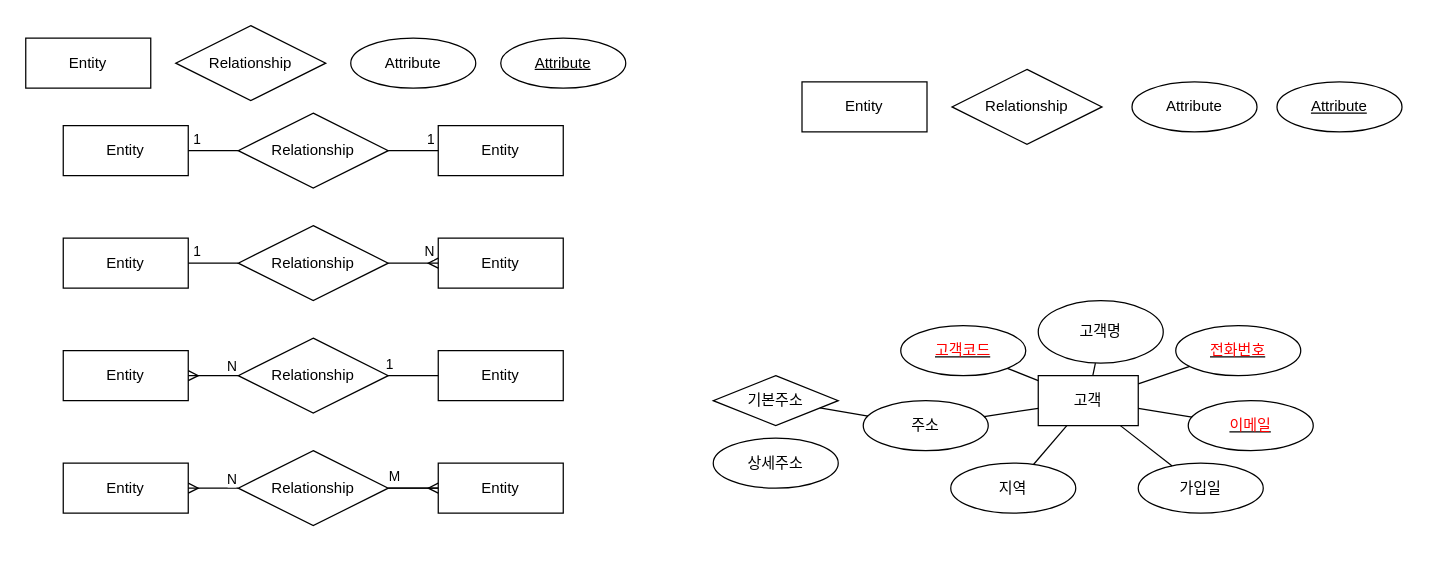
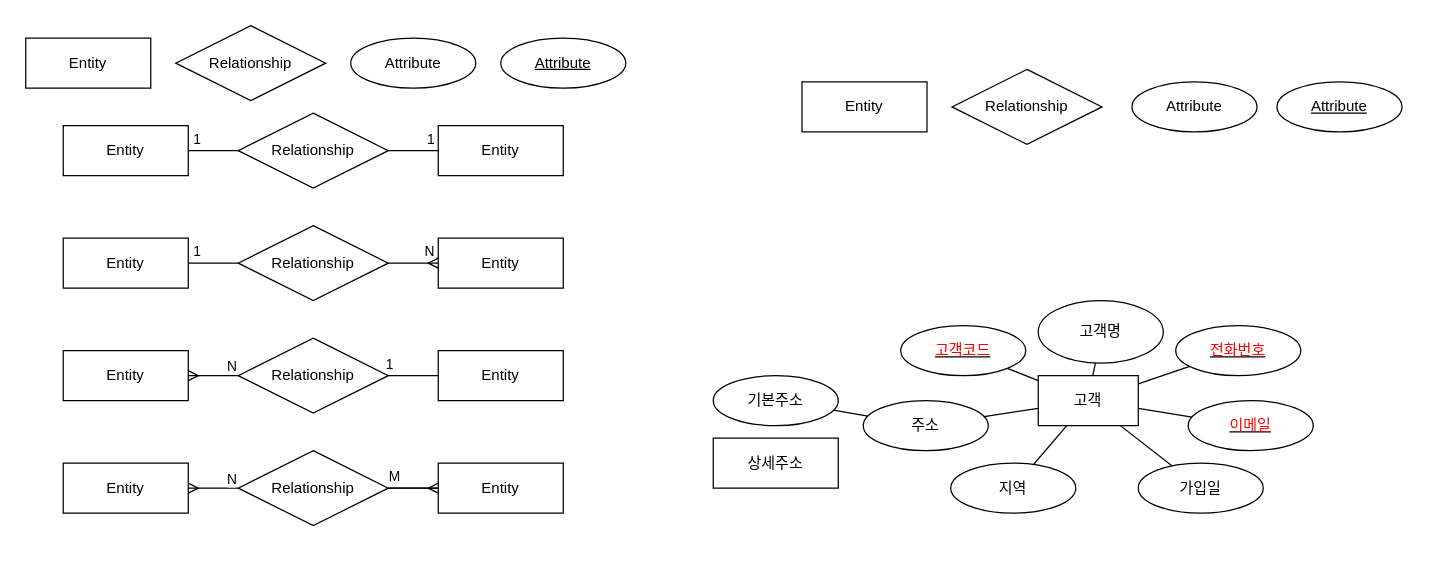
  <mxCell id="0" />
  <mxCell id="1" parent="0" />
  <mxCell id="2" value="Entity" style="whiteSpace=wrap;html=1;align=center;" vertex="1" parent="1"><mxGeometry x="20" y="30" width="100" height="40" as="geometry" /></mxCell>
  <mxCell id="3" value="Relationship" style="shape=rhombus;perimeter=rhombusPerimeter;whiteSpace=wrap;html=1;align=center;" vertex="1" parent="1"><mxGeometry x="140" y="20" width="120" height="60" as="geometry" /></mxCell>
  <mxCell id="4" value="Attribute" style="ellipse;whiteSpace=wrap;html=1;align=center;" vertex="1" parent="1"><mxGeometry x="280" y="30" width="100" height="40" as="geometry" /></mxCell>
  <mxCell id="5" value="Attribute" style="ellipse;whiteSpace=wrap;html=1;align=center;fontStyle=4;" vertex="1" parent="1"><mxGeometry x="400" y="30" width="100" height="40" as="geometry" /></mxCell>
  <mxCell id="6" value="Relationship" style="shape=rhombus;perimeter=rhombusPerimeter;whiteSpace=wrap;html=1;align=center;" vertex="1" parent="1"><mxGeometry x="190" y="360" width="120" height="60" as="geometry" /></mxCell>
  <mxCell id="7" value="Entity" style="whiteSpace=wrap;html=1;align=center;" vertex="1" parent="1"><mxGeometry x="50" y="370" width="100" height="40" as="geometry" /></mxCell>
  <mxCell id="8" value="Entity" style="whiteSpace=wrap;html=1;align=center;" vertex="1" parent="1"><mxGeometry x="350" y="370" width="100" height="40" as="geometry" /></mxCell>
  <mxCell id="9" value="" style="endArrow=none;html=1;rounded=0;" edge="1" parent="1" source="6" target="8"><mxGeometry relative="1" as="geometry"><mxPoint x="310" y="420" as="sourcePoint" /><mxPoint x="380" y="420" as="targetPoint" /></mxGeometry></mxCell>
  <mxCell id="10" value="Relationship" style="shape=rhombus;perimeter=rhombusPerimeter;whiteSpace=wrap;html=1;align=center;" vertex="1" parent="1"><mxGeometry x="190" y="90" width="120" height="60" as="geometry" /></mxCell>
  <mxCell id="11" value="Entity" style="whiteSpace=wrap;html=1;align=center;" vertex="1" parent="1"><mxGeometry x="50" y="100" width="100" height="40" as="geometry" /></mxCell>
  <mxCell id="12" value="Entity" style="whiteSpace=wrap;html=1;align=center;" vertex="1" parent="1"><mxGeometry x="350" y="100" width="100" height="40" as="geometry" /></mxCell>
  <mxCell id="13" value="" style="endArrow=none;html=1;rounded=0;" edge="1" parent="1" source="11" target="10"><mxGeometry relative="1" as="geometry"><mxPoint x="150" y="119.79" as="sourcePoint" /><mxPoint x="310" y="119.79" as="targetPoint" /></mxGeometry></mxCell>
  <mxCell id="14" value="1" style="edgeLabel;html=1;align=center;verticalAlign=middle;resizable=0;points=[];" vertex="1" connectable="0" parent="13"><mxGeometry x="-0.053" relative="1" as="geometry"><mxPoint x="-13" y="-10" as="offset" /></mxGeometry></mxCell>
  <mxCell id="15" value="" style="endArrow=none;html=1;rounded=0;" edge="1" parent="1" source="10" target="12"><mxGeometry relative="1" as="geometry"><mxPoint x="310" y="150" as="sourcePoint" /><mxPoint x="380" y="150" as="targetPoint" /></mxGeometry></mxCell>
  <mxCell id="16" value="1" style="edgeLabel;html=1;align=center;verticalAlign=middle;resizable=0;points=[];" vertex="1" connectable="0" parent="15"><mxGeometry x="0.011" y="1" relative="1" as="geometry"><mxPoint x="13" y="-9" as="offset" /></mxGeometry></mxCell>
  <mxCell id="17" value="Relationship" style="shape=rhombus;perimeter=rhombusPerimeter;whiteSpace=wrap;html=1;align=center;" vertex="1" parent="1"><mxGeometry x="190" y="180" width="120" height="60" as="geometry" /></mxCell>
  <mxCell id="18" value="Entity" style="whiteSpace=wrap;html=1;align=center;" vertex="1" parent="1"><mxGeometry x="50" y="190" width="100" height="40" as="geometry" /></mxCell>
  <mxCell id="19" value="Entity" style="whiteSpace=wrap;html=1;align=center;" vertex="1" parent="1"><mxGeometry x="350" y="190" width="100" height="40" as="geometry" /></mxCell>
  <mxCell id="20" value="" style="endArrow=none;html=1;rounded=0;" edge="1" parent="1" source="18" target="17"><mxGeometry relative="1" as="geometry"><mxPoint x="150" y="209.79" as="sourcePoint" /><mxPoint x="310" y="209.79" as="targetPoint" /></mxGeometry></mxCell>
  <mxCell id="21" value="1" style="edgeLabel;html=1;align=center;verticalAlign=middle;resizable=0;points=[];" vertex="1" connectable="0" parent="20"><mxGeometry x="-0.606" relative="1" as="geometry"><mxPoint x="-2" y="-10" as="offset" /></mxGeometry></mxCell>
  <mxCell id="22" value="Relationship" style="shape=rhombus;perimeter=rhombusPerimeter;whiteSpace=wrap;html=1;align=center;" vertex="1" parent="1"><mxGeometry x="190" y="270" width="120" height="60" as="geometry" /></mxCell>
  <mxCell id="23" value="Entity" style="whiteSpace=wrap;html=1;align=center;" vertex="1" parent="1"><mxGeometry x="50" y="280" width="100" height="40" as="geometry" /></mxCell>
  <mxCell id="24" value="Entity" style="whiteSpace=wrap;html=1;align=center;" vertex="1" parent="1"><mxGeometry x="350" y="280" width="100" height="40" as="geometry" /></mxCell>
  <mxCell id="25" value="" style="endArrow=none;html=1;rounded=0;" edge="1" parent="1" source="22" target="24"><mxGeometry relative="1" as="geometry"><mxPoint x="310" y="330" as="sourcePoint" /><mxPoint x="380" y="330" as="targetPoint" /></mxGeometry></mxCell>
  <mxCell id="26" value="1" style="edgeLabel;html=1;align=center;verticalAlign=middle;resizable=0;points=[];" vertex="1" connectable="0" parent="25"><mxGeometry x="-0.117" y="-1" relative="1" as="geometry"><mxPoint x="-18" y="-11" as="offset" /></mxGeometry></mxCell>
  <mxCell id="27" value="" style="edgeStyle=entityRelationEdgeStyle;fontSize=12;html=1;endArrow=ERmany;rounded=0;" edge="1" parent="1" source="17" target="19"><mxGeometry width="100" height="100" relative="1" as="geometry"><mxPoint x="220" y="280" as="sourcePoint" /><mxPoint x="320" y="180" as="targetPoint" /></mxGeometry></mxCell>
  <mxCell id="28" value="N" style="edgeLabel;html=1;align=center;verticalAlign=middle;resizable=0;points=[];" vertex="1" connectable="0" parent="27"><mxGeometry x="0.473" y="1" relative="1" as="geometry"><mxPoint x="13" y="-9" as="offset" /></mxGeometry></mxCell>
  <mxCell id="29" value="" style="edgeStyle=entityRelationEdgeStyle;fontSize=12;html=1;endArrow=ERmany;rounded=0;" edge="1" parent="1" source="22" target="23"><mxGeometry width="100" height="100" relative="1" as="geometry"><mxPoint x="320" y="220" as="sourcePoint" /><mxPoint x="360" y="220" as="targetPoint" /></mxGeometry></mxCell>
  <mxCell id="30" value="N" style="edgeLabel;html=1;align=center;verticalAlign=middle;resizable=0;points=[];" vertex="1" connectable="0" parent="29"><mxGeometry x="0.473" y="1" relative="1" as="geometry"><mxPoint x="13" y="-9" as="offset" /></mxGeometry></mxCell>
  <mxCell id="31" value="" style="edgeStyle=entityRelationEdgeStyle;fontSize=12;html=1;endArrow=ERmany;rounded=0;" edge="1" parent="1" source="6" target="7"><mxGeometry width="100" height="100" relative="1" as="geometry"><mxPoint x="210" y="340" as="sourcePoint" /><mxPoint x="170" y="340" as="targetPoint" /></mxGeometry></mxCell>
  <mxCell id="32" value="N" style="edgeLabel;html=1;align=center;verticalAlign=middle;resizable=0;points=[];" vertex="1" connectable="0" parent="31"><mxGeometry x="0.473" y="1" relative="1" as="geometry"><mxPoint x="13" y="-9" as="offset" /></mxGeometry></mxCell>
  <mxCell id="33" value="" style="edgeStyle=entityRelationEdgeStyle;fontSize=12;html=1;endArrow=ERmany;rounded=0;" edge="1" parent="1" source="6" target="8"><mxGeometry width="100" height="100" relative="1" as="geometry"><mxPoint x="200" y="400" as="sourcePoint" /><mxPoint x="160" y="400" as="targetPoint" /><Array as="points"><mxPoint x="270" y="430" /></Array></mxGeometry></mxCell>
  <mxCell id="34" value="M" style="edgeLabel;html=1;align=center;verticalAlign=middle;resizable=0;points=[];" vertex="1" connectable="0" parent="33"><mxGeometry x="0.473" y="1" relative="1" as="geometry"><mxPoint x="-15" y="-9" as="offset" /></mxGeometry></mxCell>
  <mxCell id="35" value="Entity" style="whiteSpace=wrap;html=1;align=center;" vertex="1" parent="1"><mxGeometry x="641" y="65" width="100" height="40" as="geometry" /></mxCell>
  <mxCell id="36" value="Relationship" style="shape=rhombus;perimeter=rhombusPerimeter;whiteSpace=wrap;html=1;align=center;" vertex="1" parent="1"><mxGeometry x="761" y="55" width="120" height="60" as="geometry" /></mxCell>
  <mxCell id="37" value="Attribute" style="ellipse;whiteSpace=wrap;html=1;align=center;" vertex="1" parent="1"><mxGeometry x="905" y="65" width="100" height="40" as="geometry" /></mxCell>
  <mxCell id="38" value="Attribute" style="ellipse;whiteSpace=wrap;html=1;align=center;fontStyle=4;" vertex="1" parent="1"><mxGeometry x="1021" y="65" width="100" height="40" as="geometry" /></mxCell>
  <mxCell id="39" value="고객" style="whiteSpace=wrap;html=1;align=center;" vertex="1" parent="1"><mxGeometry x="830" y="300" width="80" height="40" as="geometry" /></mxCell>
  <mxCell id="40" value="&lt;u&gt;&lt;font style=&quot;color: light-dark(rgb(255, 0, 0), rgb(237, 237, 237));&quot;&gt;고객코드&lt;/font&gt;&lt;/u&gt;" style="ellipse;whiteSpace=wrap;html=1;align=center;" vertex="1" parent="1"><mxGeometry x="720" y="260" width="100" height="40" as="geometry" /></mxCell>
  <mxCell id="41" value="고객명" style="ellipse;whiteSpace=wrap;html=1;align=center;" vertex="1" parent="1"><mxGeometry x="830" y="240" width="100" height="50" as="geometry" /></mxCell>
  <mxCell id="42" value="&lt;u&gt;&lt;font style=&quot;color: light-dark(rgb(255, 0, 0), rgb(237, 237, 237));&quot;&gt;전화번호&lt;/font&gt;&lt;/u&gt;" style="ellipse;whiteSpace=wrap;html=1;align=center;" vertex="1" parent="1"><mxGeometry x="940" y="260" width="100" height="40" as="geometry" /></mxCell>
  <mxCell id="43" value="&lt;u&gt;&lt;font style=&quot;color: light-dark(rgb(255, 0, 0), rgb(237, 237, 237));&quot;&gt;이메일&lt;/font&gt;&lt;/u&gt;" style="ellipse;whiteSpace=wrap;html=1;align=center;" vertex="1" parent="1"><mxGeometry x="950" y="320" width="100" height="40" as="geometry" /></mxCell>
  <mxCell id="44" value="주소" style="ellipse;whiteSpace=wrap;html=1;align=center;" vertex="1" parent="1"><mxGeometry x="690" y="320" width="100" height="40" as="geometry" /></mxCell>
  <mxCell id="45" value="&lt;font style=&quot;color: light-dark(rgb(0, 0, 0), rgb(237, 237, 237));&quot;&gt;지역&lt;/font&gt;" style="ellipse;whiteSpace=wrap;html=1;align=center;" vertex="1" parent="1"><mxGeometry x="760" y="370" width="100" height="40" as="geometry" /></mxCell>
  <mxCell id="46" value="가입일" style="ellipse;whiteSpace=wrap;html=1;align=center;" vertex="1" parent="1"><mxGeometry x="910" y="370" width="100" height="40" as="geometry" /></mxCell>
  <mxCell id="47" value="" style="endArrow=none;html=1;rounded=0;" edge="1" parent="1" source="41" target="39"><mxGeometry relative="1" as="geometry"><mxPoint x="900" y="350" as="sourcePoint" /><mxPoint x="1060" y="350" as="targetPoint" /></mxGeometry></mxCell>
  <mxCell id="48" value="" style="endArrow=none;html=1;rounded=0;" edge="1" parent="1" source="42" target="39"><mxGeometry relative="1" as="geometry"><mxPoint x="890" y="280" as="sourcePoint" /><mxPoint x="890" y="310" as="targetPoint" /></mxGeometry></mxCell>
  <mxCell id="49" value="" style="endArrow=none;html=1;rounded=0;" edge="1" parent="1" source="43" target="39"><mxGeometry relative="1" as="geometry"><mxPoint x="900" y="290" as="sourcePoint" /><mxPoint x="900" y="320" as="targetPoint" /></mxGeometry></mxCell>
  <mxCell id="50" value="" style="endArrow=none;html=1;rounded=0;" edge="1" parent="1" source="39" target="46"><mxGeometry relative="1" as="geometry"><mxPoint x="910" y="300" as="sourcePoint" /><mxPoint x="910" y="330" as="targetPoint" /></mxGeometry></mxCell>
  <mxCell id="51" value="" style="endArrow=none;html=1;rounded=0;" edge="1" parent="1" source="39" target="45"><mxGeometry relative="1" as="geometry"><mxPoint x="920" y="310" as="sourcePoint" /><mxPoint x="920" y="340" as="targetPoint" /></mxGeometry></mxCell>
  <mxCell id="52" value="" style="endArrow=none;html=1;rounded=0;" edge="1" parent="1" source="39" target="44"><mxGeometry relative="1" as="geometry"><mxPoint x="930" y="320" as="sourcePoint" /><mxPoint x="930" y="350" as="targetPoint" /></mxGeometry></mxCell>
  <mxCell id="53" value="" style="endArrow=none;html=1;rounded=0;" edge="1" parent="1" source="39" target="40"><mxGeometry relative="1" as="geometry"><mxPoint x="940" y="330" as="sourcePoint" /><mxPoint x="940" y="360" as="targetPoint" /></mxGeometry></mxCell>
- <mxCell id="54" value="상세주소" style="ellipse;whiteSpace=wrap;html=1;align=center;" vertex="1" parent="1"><mxGeometry x="570" y="350" width="100" height="40" as="geometry" /></mxCell>
- <mxCell id="55" value="기본주소" style="rhombus;whiteSpace=wrap;html=1;align=center;" vertex="1" parent="1"><mxGeometry x="570" y="300" width="100" height="40" as="geometry" /></mxCell>
+ <mxCell id="54" value="상세주소" style="whiteSpace=wrap;html=1;align=center;rounded=0;" vertex="1" parent="1"><mxGeometry x="570" y="350" width="100" height="40" as="geometry" /></mxCell>
+ <mxCell id="55" value="기본주소" style="ellipse;whiteSpace=wrap;html=1;align=center;" vertex="1" parent="1"><mxGeometry x="570" y="300" width="100" height="40" as="geometry" /></mxCell>
  <mxCell id="56" value="" style="endArrow=none;html=1;rounded=0;" edge="1" parent="1" source="44" target="55"><mxGeometry relative="1" as="geometry"><mxPoint x="840" y="338" as="sourcePoint" /><mxPoint x="816" y="342" as="targetPoint" /></mxGeometry></mxCell>
